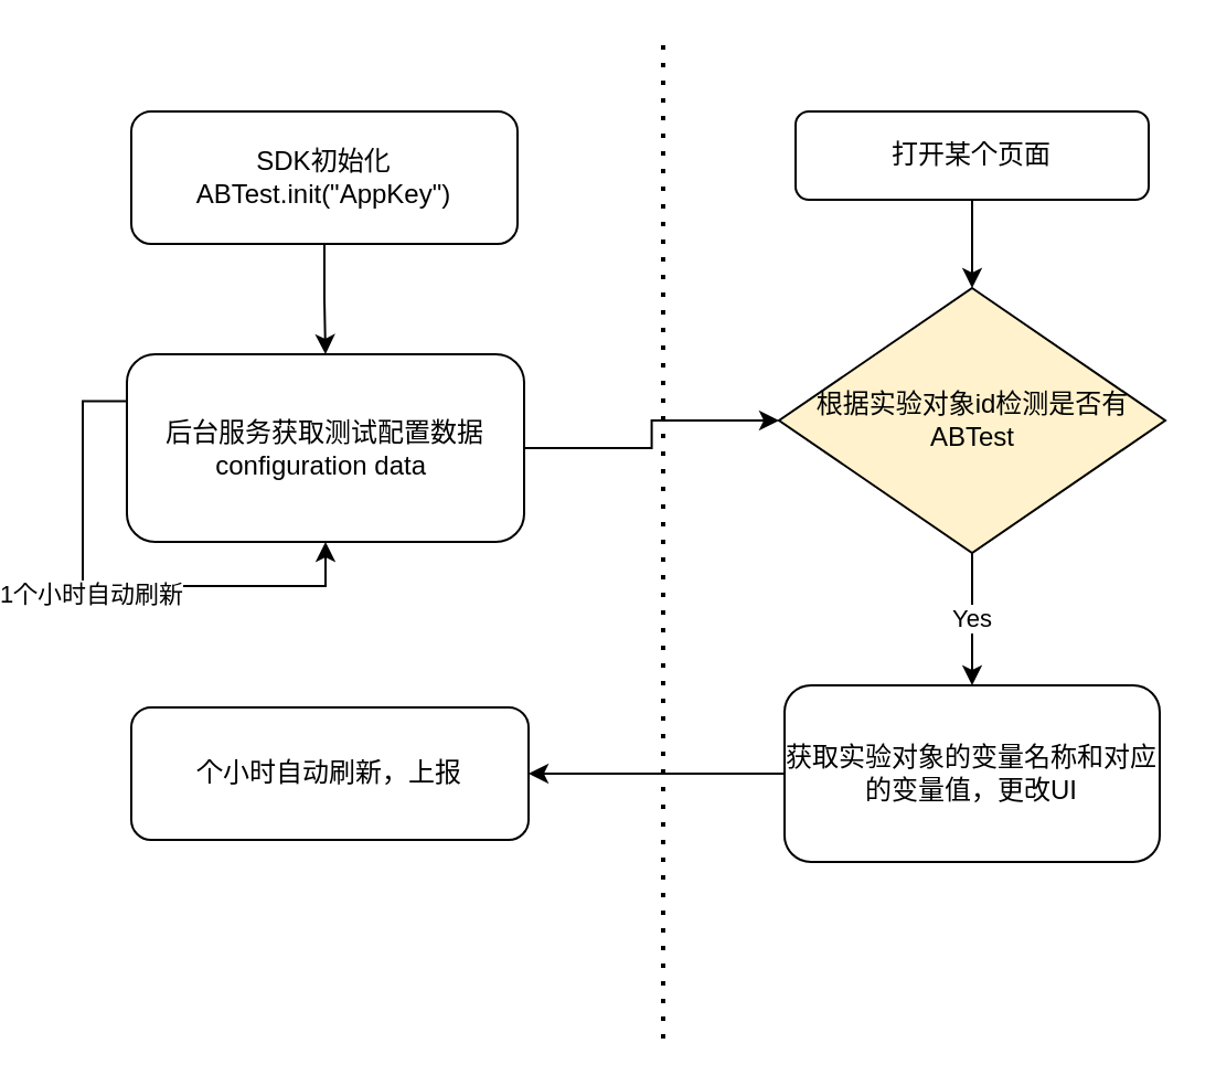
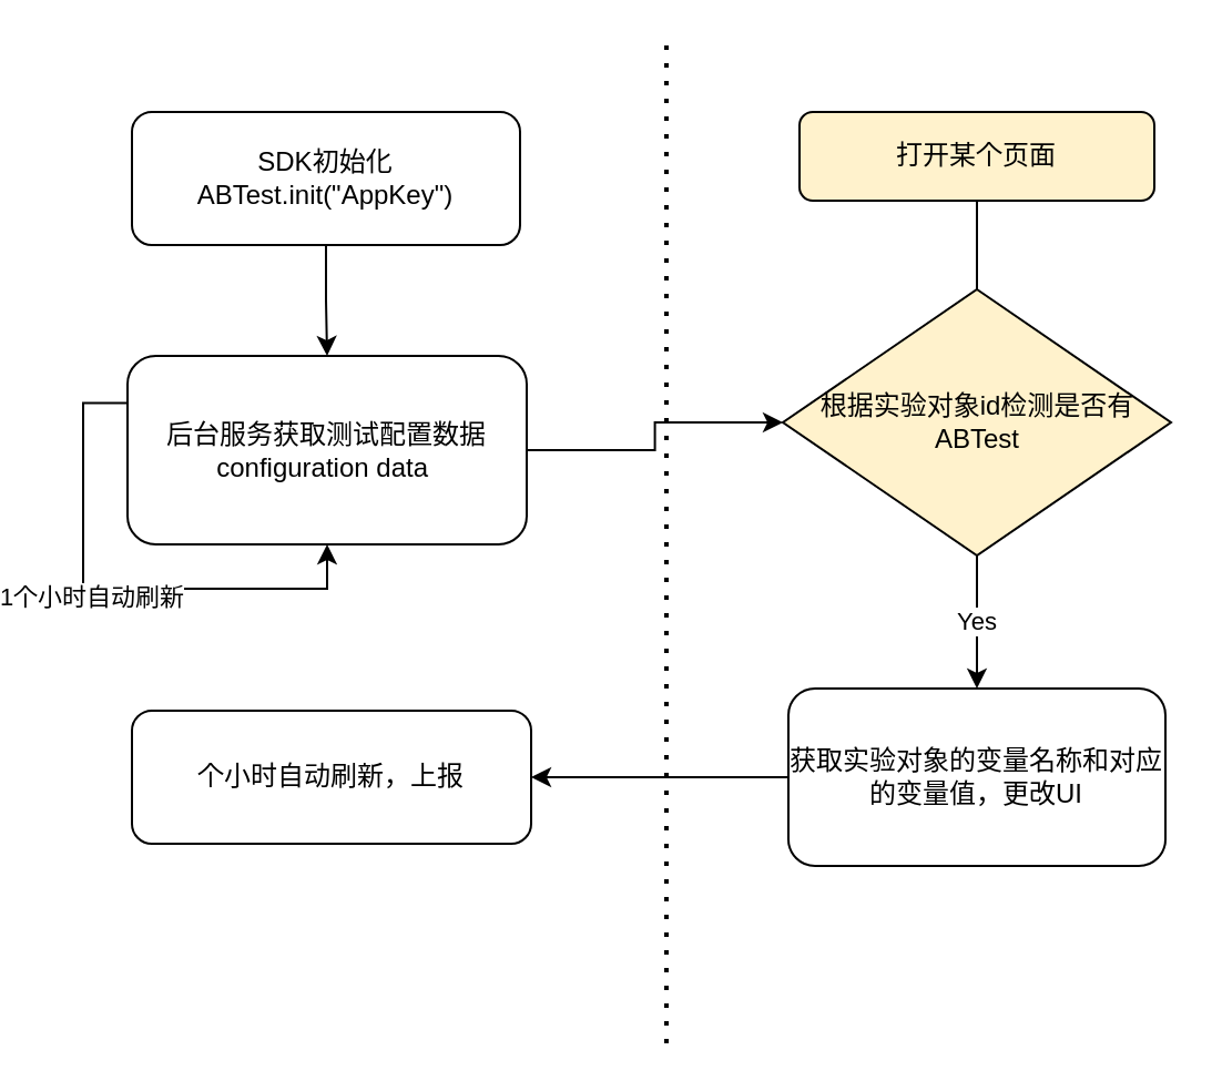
  <mxCell id="0" />
  <mxCell id="1" parent="0" />
  <mxCell id="2" style="edgeStyle=orthogonalEdgeStyle;rounded=0;orthogonalLoop=1;jettySize=auto;html=1;entryX=0.5;entryY=0;entryDx=0;entryDy=0;" edge="1" parent="1" source="3" target="7"><mxGeometry relative="1" as="geometry" /></mxCell>
  <mxCell id="3" value="SDK初始化&lt;br&gt;ABTest.init(&quot;AppKey&quot;)" style="rounded=1;whiteSpace=wrap;html=1;fontSize=12;glass=0;strokeWidth=1;shadow=0;" parent="1" vertex="1"><mxGeometry x="22" y="50" width="175" height="60" as="geometry" /></mxCell>
- <mxCell id="4" style="edgeStyle=orthogonalEdgeStyle;rounded=0;orthogonalLoop=1;jettySize=auto;html=1;entryX=0.5;entryY=0;entryDx=0;entryDy=0;" edge="1" parent="1" source="5" target="9"><mxGeometry relative="1" as="geometry" /></mxCell>
- <mxCell id="5" value="打开某个页面" style="rounded=1;whiteSpace=wrap;html=1;fontSize=12;glass=0;strokeWidth=1;shadow=0;" parent="1" vertex="1"><mxGeometry x="323" y="50" width="160" height="40" as="geometry" /></mxCell>
+ <mxCell id="4" style="edgeStyle=orthogonalEdgeStyle;rounded=0;orthogonalLoop=1;jettySize=auto;html=1;entryX=0.5;entryY=0;entryDx=0;entryDy=0;endArrow=none;" edge="1" parent="1" source="5" target="9"><mxGeometry relative="1" as="geometry" /></mxCell>
+ <mxCell id="5" value="打开某个页面" style="rounded=1;whiteSpace=wrap;html=1;fontSize=12;glass=0;strokeWidth=1;shadow=0;fillColor=#fff2cc;" parent="1" vertex="1"><mxGeometry x="323" y="50" width="160" height="40" as="geometry" /></mxCell>
  <mxCell id="6" style="edgeStyle=orthogonalEdgeStyle;rounded=0;orthogonalLoop=1;jettySize=auto;html=1;entryX=0;entryY=0.5;entryDx=0;entryDy=0;" edge="1" parent="1" source="7" target="9"><mxGeometry relative="1" as="geometry" /></mxCell>
  <mxCell id="7" value="后台服务获取测试配置数据&lt;br&gt;configuration data&amp;nbsp;" style="rounded=1;whiteSpace=wrap;html=1;" vertex="1" parent="1"><mxGeometry x="20" y="160" width="180" height="85" as="geometry" /></mxCell>
  <mxCell id="8" value="Yes" style="edgeStyle=orthogonalEdgeStyle;rounded=0;orthogonalLoop=1;jettySize=auto;html=1;entryX=0.5;entryY=0;entryDx=0;entryDy=0;" edge="1" parent="1" source="9" target="11"><mxGeometry relative="1" as="geometry" /></mxCell>
  <mxCell id="9" value="根据实验对象id检测是否有ABTest" style="rhombus;whiteSpace=wrap;html=1;fillColor=#fff2cc;" vertex="1" parent="1"><mxGeometry x="315.5" y="130" width="175" height="120" as="geometry" /></mxCell>
  <mxCell id="10" style="edgeStyle=orthogonalEdgeStyle;rounded=0;orthogonalLoop=1;jettySize=auto;html=1;entryX=1;entryY=0.5;entryDx=0;entryDy=0;" edge="1" parent="1" source="11" target="12"><mxGeometry relative="1" as="geometry" /></mxCell>
  <mxCell id="11" value="获取实验对象的变量名称和对应的变量值，更改UI" style="rounded=1;whiteSpace=wrap;html=1;" vertex="1" parent="1"><mxGeometry x="318" y="310" width="170" height="80" as="geometry" /></mxCell>
  <mxCell id="12" value="个小时自动刷新，上报" style="rounded=1;whiteSpace=wrap;html=1;" vertex="1" parent="1"><mxGeometry x="22" y="320" width="180" height="60" as="geometry" /></mxCell>
  <mxCell id="13" value="" style="endArrow=none;dashed=1;html=1;dashPattern=1 3;strokeWidth=2;" edge="1" parent="1"><mxGeometry width="50" height="50" relative="1" as="geometry"><mxPoint x="263" y="470" as="sourcePoint" /><mxPoint x="263" as="targetPoint" y="20" /></mxGeometry></mxCell>
  <mxCell id="14" style="edgeStyle=orthogonalEdgeStyle;rounded=0;orthogonalLoop=1;jettySize=auto;html=1;exitX=0;exitY=0.25;exitDx=0;exitDy=0;entryX=0.5;entryY=1;entryDx=0;entryDy=0;" edge="1" parent="1" source="7" target="7"><mxGeometry relative="1" as="geometry" /></mxCell>
  <mxCell id="15" value="1个小时自动刷新" style="edgeLabel;html=1;align=center;verticalAlign=middle;resizable=0;points=[];" vertex="1" connectable="0" parent="14"><mxGeometry x="-0.088" y="-3" relative="1" as="geometry"><mxPoint as="offset" /></mxGeometry></mxCell>
